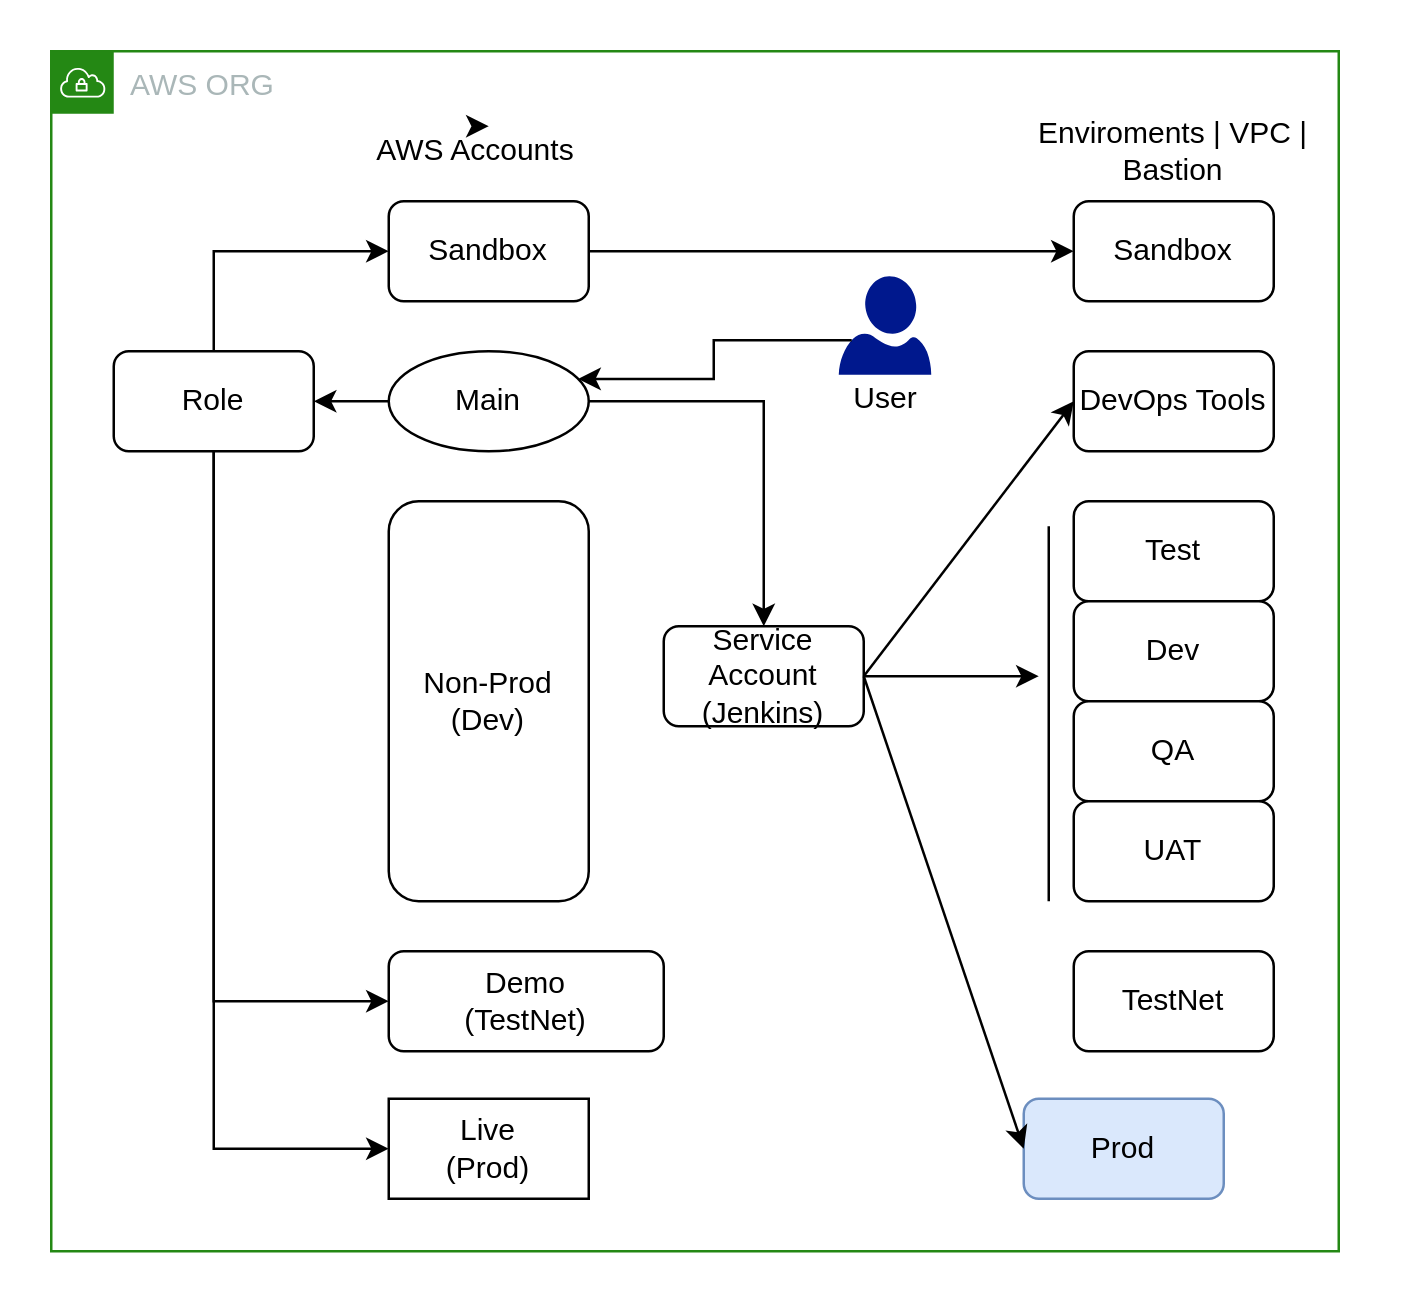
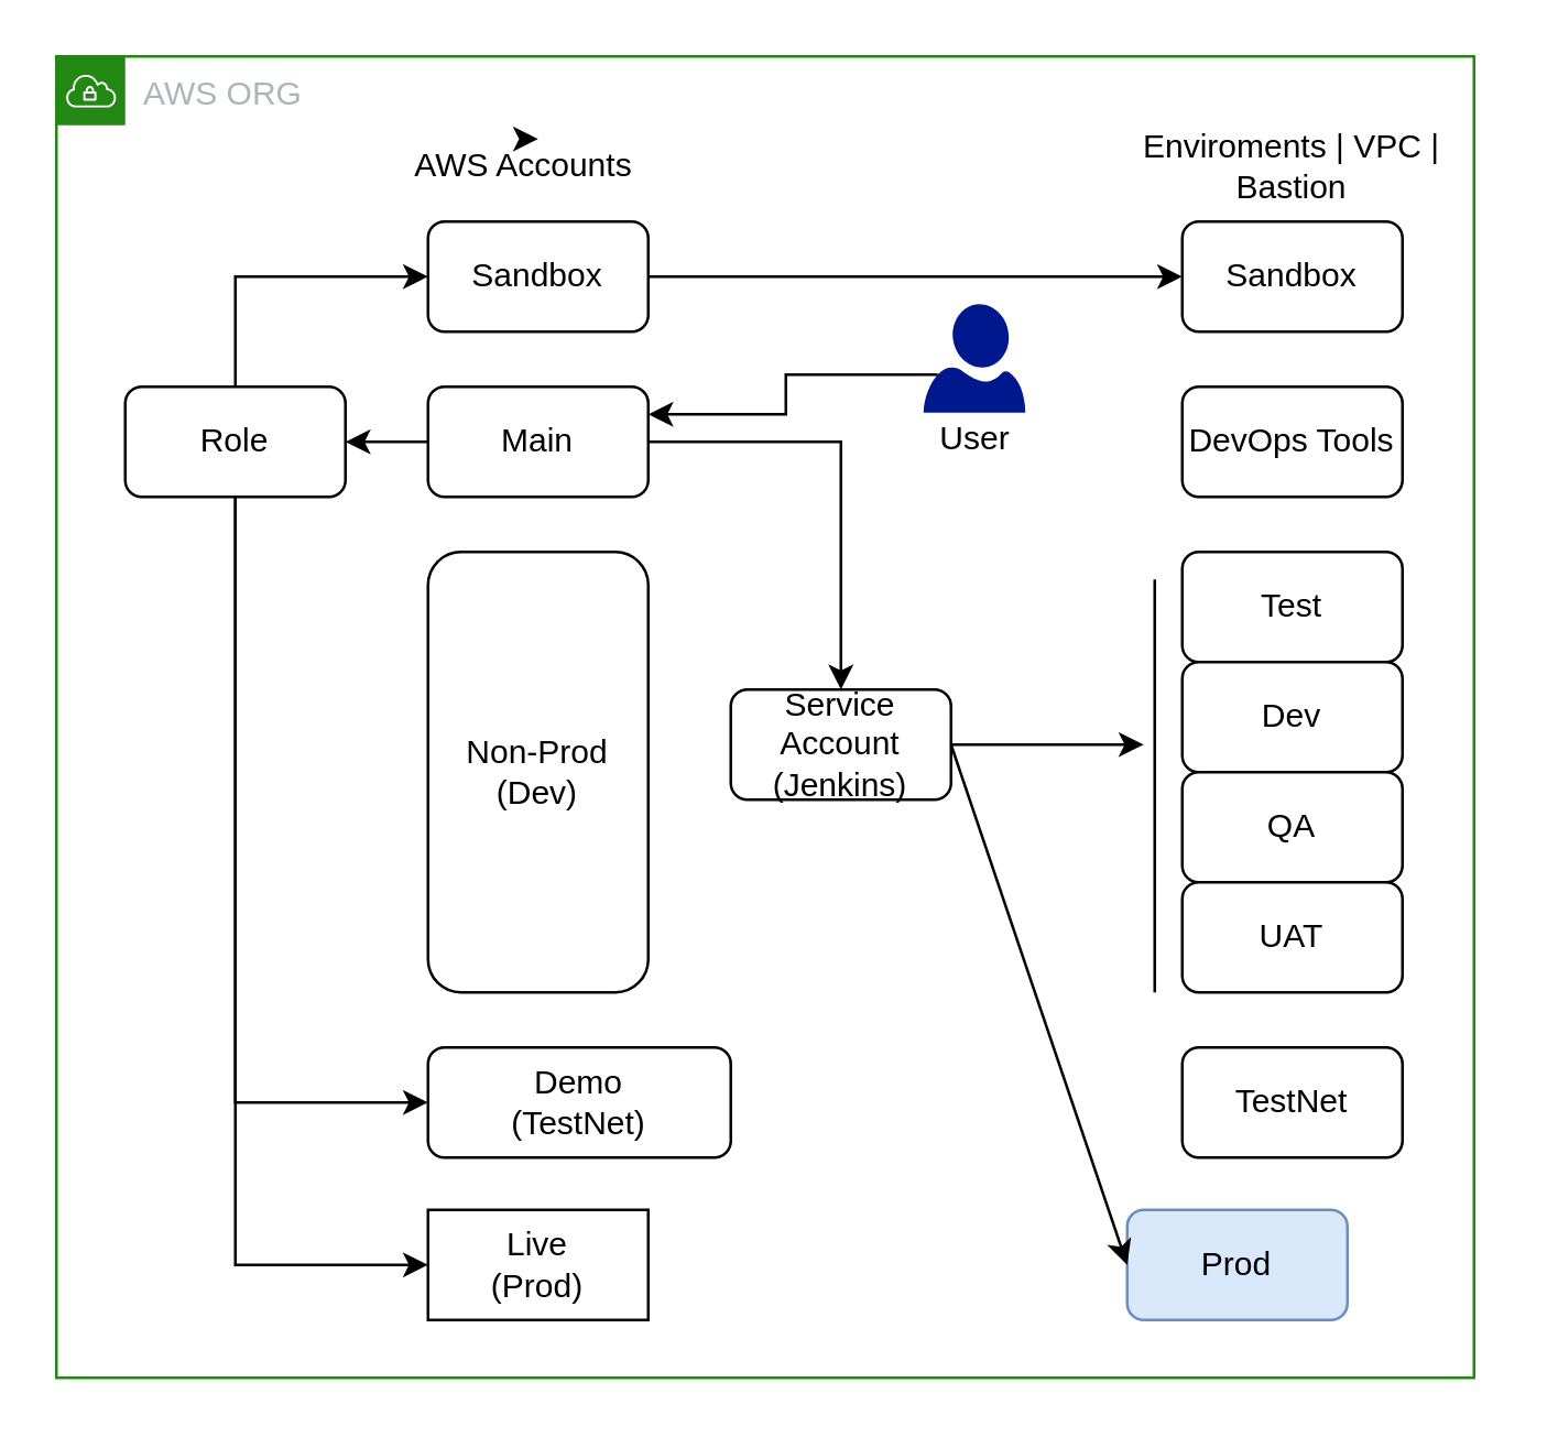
  <mxCell id="0" />
  <mxCell id="1" parent="0" />
  <mxCell id="2" value="AWS ORG" style="points=[[0,0],[0.25,0],[0.5,0],[0.75,0],[1,0],[1,0.25],[1,0.5],[1,0.75],[1,1],[0.75,1],[0.5,1],[0.25,1],[0,1],[0,0.75],[0,0.5],[0,0.25]];outlineConnect=0;gradientColor=none;html=1;whiteSpace=wrap;fontSize=12;fontStyle=0;shape=mxgraph.aws4.group;grIcon=mxgraph.aws4.group_vpc;strokeColor=#248814;fillColor=none;verticalAlign=top;align=left;spacingLeft=30;fontColor=#AAB7B8;dashed=0;" vertex="1" parent="1"><mxGeometry x="20" y="20" width="515" height="480" as="geometry" /></mxCell>
  <mxCell id="3" value="" style="edgeStyle=orthogonalEdgeStyle;rounded=0;orthogonalLoop=1;jettySize=auto;html=1;" edge="1" parent="1" source="5" target="11"><mxGeometry relative="1" as="geometry" /></mxCell>
  <mxCell id="4" style="edgeStyle=orthogonalEdgeStyle;rounded=0;orthogonalLoop=1;jettySize=auto;html=1;exitX=1;exitY=0.5;exitDx=0;exitDy=0;" edge="1" parent="1" source="5" target="25"><mxGeometry relative="1" as="geometry" /></mxCell>
- <mxCell id="5" value="Main" style="ellipse;whiteSpace=wrap;html=1;" vertex="1" parent="1"><mxGeometry x="155" y="140" width="80" height="40" as="geometry" /></mxCell>
+ <mxCell id="5" value="Main" style="rounded=1;whiteSpace=wrap;html=1;" vertex="1" parent="1"><mxGeometry x="155" y="140" width="80" height="40" as="geometry" /></mxCell>
  <mxCell id="6" value="Sandbox" style="rounded=1;whiteSpace=wrap;html=1;" vertex="1" parent="1"><mxGeometry x="155" y="80" width="80" height="40" as="geometry" /></mxCell>
  <mxCell id="7" value="Non-Prod&lt;br&gt;(Dev)" style="rounded=1;whiteSpace=wrap;html=1;" vertex="1" parent="1"><mxGeometry x="155" y="200" width="80" height="160" as="geometry" /></mxCell>
  <mxCell id="8" value="Demo&lt;br&gt;(TestNet)" style="rounded=1;whiteSpace=wrap;html=1;" vertex="1" parent="1"><mxGeometry x="155" y="380" width="110" height="40" as="geometry" /></mxCell>
  <mxCell id="9" value="Live&lt;br&gt;(Prod)" style="whiteSpace=wrap;html=1;rounded=0;" vertex="1" parent="1"><mxGeometry x="155" y="439" width="80" height="40" as="geometry" /></mxCell>
  <mxCell id="10" style="edgeStyle=orthogonalEdgeStyle;rounded=0;orthogonalLoop=1;jettySize=auto;html=1;exitX=0.5;exitY=0;exitDx=0;exitDy=0;entryX=0;entryY=0.5;entryDx=0;entryDy=0;" edge="1" parent="1" source="11" target="6"><mxGeometry relative="1" as="geometry" /></mxCell>
  <mxCell id="11" value="Role" style="rounded=1;whiteSpace=wrap;html=1;" vertex="1" parent="1"><mxGeometry x="45" y="140" width="80" height="40" as="geometry" /></mxCell>
  <mxCell id="12" style="edgeStyle=orthogonalEdgeStyle;rounded=0;orthogonalLoop=1;jettySize=auto;html=1;exitX=0.5;exitY=1;exitDx=0;exitDy=0;entryX=0;entryY=0.5;entryDx=0;entryDy=0;" edge="1" parent="1" source="11" target="8"><mxGeometry relative="1" as="geometry"><mxPoint x="95" y="190" as="sourcePoint" /><mxPoint x="165" y="290" as="targetPoint" /></mxGeometry></mxCell>
  <mxCell id="13" style="edgeStyle=orthogonalEdgeStyle;rounded=0;orthogonalLoop=1;jettySize=auto;html=1;exitX=0.5;exitY=1;exitDx=0;exitDy=0;entryX=0;entryY=0.5;entryDx=0;entryDy=0;" edge="1" parent="1" source="11" target="9"><mxGeometry relative="1" as="geometry"><mxPoint x="105" y="200" as="sourcePoint" /><mxPoint x="175" y="300" as="targetPoint" /></mxGeometry></mxCell>
  <mxCell id="14" value="Sandbox" style="rounded=1;whiteSpace=wrap;html=1;" vertex="1" parent="1"><mxGeometry x="429" y="80" width="80" height="40" as="geometry" /></mxCell>
  <mxCell id="15" style="edgeStyle=orthogonalEdgeStyle;rounded=0;orthogonalLoop=1;jettySize=auto;html=1;exitX=0.5;exitY=0;exitDx=0;exitDy=0;" edge="1" parent="1" source="16"><mxGeometry relative="1" as="geometry"><mxPoint x="195" y="50" as="targetPoint" /></mxGeometry></mxCell>
  <mxCell id="16" value="AWS Accounts" style="text;html=1;strokeColor=none;fillColor=none;align=center;verticalAlign=middle;whiteSpace=wrap;rounded=0;" vertex="1" parent="1"><mxGeometry x="145" y="50" width="90" height="20" as="geometry" /></mxCell>
  <mxCell id="17" value="Enviroments | VPC | Bastion" style="text;html=1;strokeColor=none;fillColor=none;align=center;verticalAlign=middle;whiteSpace=wrap;rounded=0;" vertex="1" parent="1"><mxGeometry x="394" y="50" width="150" height="20" as="geometry" /></mxCell>
  <mxCell id="18" value="DevOps Tools" style="rounded=1;whiteSpace=wrap;html=1;" vertex="1" parent="1"><mxGeometry x="429" y="140" width="80" height="40" as="geometry" /></mxCell>
  <mxCell id="19" value="Test" style="rounded=1;whiteSpace=wrap;html=1;" vertex="1" parent="1"><mxGeometry x="429" y="200" width="80" height="40" as="geometry" /></mxCell>
  <mxCell id="20" value="Dev" style="rounded=1;whiteSpace=wrap;html=1;" vertex="1" parent="1"><mxGeometry x="429" y="240" width="80" height="40" as="geometry" /></mxCell>
  <mxCell id="21" value="QA" style="rounded=1;whiteSpace=wrap;html=1;" vertex="1" parent="1"><mxGeometry x="429" y="280" width="80" height="40" as="geometry" /></mxCell>
  <mxCell id="22" value="UAT" style="rounded=1;whiteSpace=wrap;html=1;" vertex="1" parent="1"><mxGeometry x="429" y="320" width="80" height="40" as="geometry" /></mxCell>
  <mxCell id="23" value="TestNet" style="rounded=1;whiteSpace=wrap;html=1;" vertex="1" parent="1"><mxGeometry x="429" y="380" width="80" height="40" as="geometry" /></mxCell>
  <mxCell id="24" value="Prod" style="rounded=1;whiteSpace=wrap;html=1;fillColor=#dae8fc;strokeColor=#6c8ebf;" vertex="1" parent="1"><mxGeometry x="409" y="439" width="80" height="40" as="geometry" /></mxCell>
  <mxCell id="25" value="Service Account&lt;br&gt;(Jenkins)" style="rounded=1;whiteSpace=wrap;html=1;" vertex="1" parent="1"><mxGeometry x="265" y="250" width="80" height="40" as="geometry" /></mxCell>
- <mxCell id="26" value="" style="endArrow=classic;html=1;exitX=1;exitY=0.5;exitDx=0;exitDy=0;entryX=0;entryY=0.5;entryDx=0;entryDy=0;" edge="1" parent="1" source="25" target="18"><mxGeometry width="50" height="50" relative="1" as="geometry"><mxPoint x="345" y="160" as="sourcePoint" /><mxPoint x="439" y="110" as="targetPoint" /></mxGeometry></mxCell>
  <mxCell id="27" value="" style="endArrow=classic;html=1;exitX=1;exitY=0.5;exitDx=0;exitDy=0;" edge="1" parent="1" source="25"><mxGeometry width="50" height="50" relative="1" as="geometry"><mxPoint x="345" y="160" as="sourcePoint" /><mxPoint x="415" y="270" as="targetPoint" /></mxGeometry></mxCell>
  <mxCell id="28" value="" style="endArrow=classic;html=1;entryX=0;entryY=0.5;entryDx=0;entryDy=0;exitX=1;exitY=0.5;exitDx=0;exitDy=0;" edge="1" parent="1" source="25" target="24"><mxGeometry width="50" height="50" relative="1" as="geometry"><mxPoint x="345" y="160" as="sourcePoint" /><mxPoint x="439" y="410" as="targetPoint" /></mxGeometry></mxCell>
  <mxCell id="29" value="" style="endArrow=classic;html=1;exitX=1;exitY=0.5;exitDx=0;exitDy=0;entryX=0;entryY=0.5;entryDx=0;entryDy=0;" edge="1" parent="1" source="6" target="14"><mxGeometry width="50" height="50" relative="1" as="geometry"><mxPoint x="355" y="280" as="sourcePoint" /><mxPoint x="439" y="170" as="targetPoint" /></mxGeometry></mxCell>
  <mxCell id="30" value="" style="endArrow=none;html=1;" edge="1" parent="1"><mxGeometry width="50" height="50" relative="1" as="geometry"><mxPoint x="419" y="360" as="sourcePoint" /><mxPoint x="419" y="210" as="targetPoint" /></mxGeometry></mxCell>
  <mxCell id="31" value="" style="aspect=fixed;pointerEvents=1;shadow=0;dashed=0;html=1;strokeColor=none;labelPosition=center;verticalLabelPosition=bottom;verticalAlign=top;align=center;fillColor=#00188D;shape=mxgraph.azure.user" vertex="1" parent="1"><mxGeometry x="335" y="110" width="37" height="39.36" as="geometry" /></mxCell>
  <mxCell id="32" style="edgeStyle=orthogonalEdgeStyle;rounded=0;orthogonalLoop=1;jettySize=auto;html=1;exitX=0.14;exitY=0.65;exitDx=0;exitDy=0;exitPerimeter=0;entryX=1;entryY=0.25;entryDx=0;entryDy=0;" edge="1" parent="1" source="31" target="5"><mxGeometry relative="1" as="geometry"><mxPoint x="245" y="170" as="sourcePoint" /><mxPoint x="315" y="260" as="targetPoint" /></mxGeometry></mxCell>
  <mxCell id="33" value="User" style="text;html=1;strokeColor=none;fillColor=none;align=center;verticalAlign=middle;whiteSpace=wrap;rounded=0;" vertex="1" parent="1"><mxGeometry x="333.5" y="149.36" width="40" height="20" as="geometry" /></mxCell>
